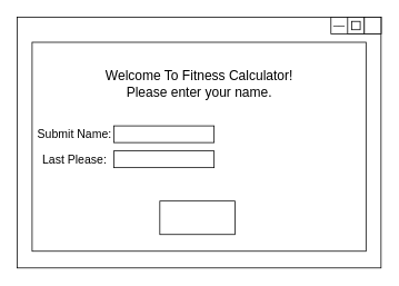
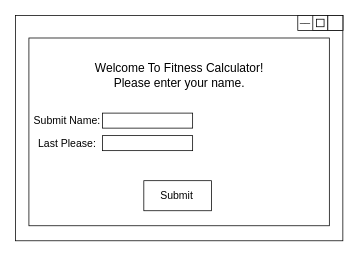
  <mxCell id="0" />
  <mxCell id="1" parent="0" />
  <mxCell id="2" value="" style="rounded=0;whiteSpace=wrap;html=1;" parent="1" vertex="1"><mxGeometry x="20" y="20" width="436" height="300" as="geometry" /></mxCell>
  <mxCell id="3" value="" style="rounded=0;whiteSpace=wrap;html=1;" parent="1" vertex="1"><mxGeometry x="396" y="20" width="60" height="20" as="geometry" /></mxCell>
  <mxCell id="4" value="" style="whiteSpace=wrap;html=1;aspect=fixed;" parent="1" vertex="1"><mxGeometry x="416" y="20" width="20" height="20" as="geometry" /></mxCell>
  <mxCell id="5" value="" style="whiteSpace=wrap;html=1;aspect=fixed;" parent="1" vertex="1"><mxGeometry x="436" y="20" width="20" height="20" as="geometry" /></mxCell>
  <mxCell id="6" value="" style="whiteSpace=wrap;html=1;aspect=fixed;" parent="1" vertex="1"><mxGeometry x="421" y="25" width="10" height="10" as="geometry" /></mxCell>
  <mxCell id="7" value="__" style="text;html=1;strokeColor=none;fillColor=none;align=center;verticalAlign=middle;whiteSpace=wrap;rounded=0;" parent="1" vertex="1"><mxGeometry x="396" y="20" width="20" height="10" as="geometry" /></mxCell>
  <mxCell id="8" value="" style="rounded=0;whiteSpace=wrap;html=1;" parent="1" vertex="1"><mxGeometry x="38" y="50" width="400" height="250" as="geometry" /></mxCell>
  <mxCell id="9" value="Welcome To Fitness Calculator!&lt;br style=&quot;font-size: 16px;&quot;&gt;Please enter your name." style="text;html=1;strokeColor=none;fillColor=none;align=center;verticalAlign=middle;whiteSpace=wrap;rounded=0;fontSize=16;" vertex="1" parent="1"><mxGeometry x="119.5" y="80" width="237" height="40" as="geometry" /></mxCell>
  <mxCell id="10" value="" style="rounded=0;whiteSpace=wrap;html=1;" vertex="1" parent="1"><mxGeometry x="136" y="150" width="120" height="20" as="geometry" /></mxCell>
  <mxCell id="11" value="Submit Name:&amp;nbsp;" style="text;html=1;strokeColor=none;fillColor=none;align=center;verticalAlign=middle;whiteSpace=wrap;rounded=0;fontSize=14;" vertex="1" parent="1"><mxGeometry x="36" y="150" width="110" height="20" as="geometry" /></mxCell>
  <mxCell id="12" value="" style="rounded=0;whiteSpace=wrap;html=1;" vertex="1" parent="1"><mxGeometry x="136" y="180" width="120" height="20" as="geometry" /></mxCell>
  <mxCell id="13" value="Last Please:&amp;nbsp;" style="text;html=1;strokeColor=none;fillColor=none;align=center;verticalAlign=middle;whiteSpace=wrap;rounded=0;fontSize=14;" vertex="1" parent="1"><mxGeometry x="36" y="180" width="110" height="20" as="geometry" /></mxCell>
  <mxCell id="14" value="" style="rounded=0;whiteSpace=wrap;html=1;" vertex="1" parent="1"><mxGeometry x="191" y="240" width="90" height="40" as="geometry" /></mxCell>
+ <mxCell id="15" value="Submit" style="text;html=1;strokeColor=none;fillColor=none;align=center;verticalAlign=middle;whiteSpace=wrap;rounded=0;fontSize=14;" vertex="1" parent="1"><mxGeometry x="190" y="250" width="90" height="20" as="geometry" /></mxCell>
